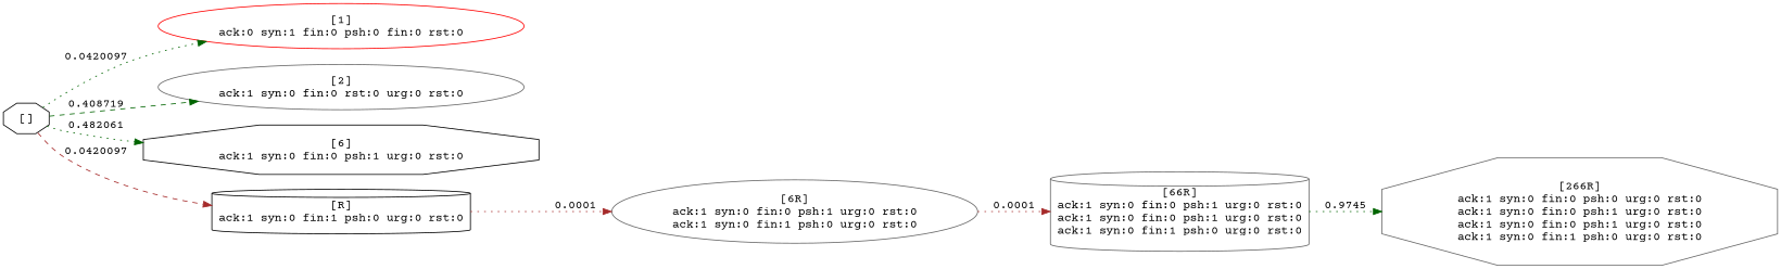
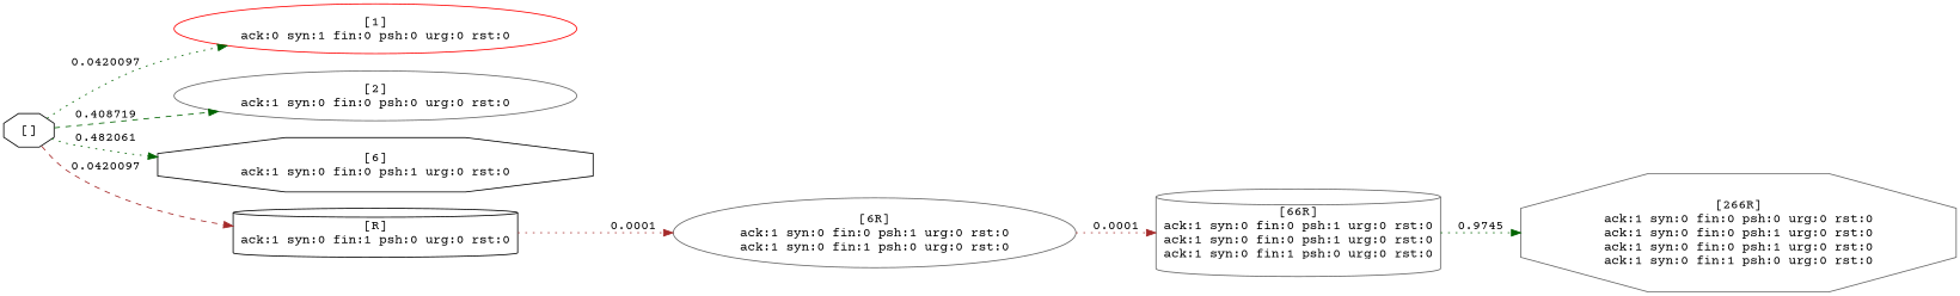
  digraph {
    fontname="Courier Prime"
    rankdir=LR
    node [color=gray40 fontname="Courier Prime" shape=octagon]
    edge [color=darkgreen fontname="Courier Prime" style=dotted]
    n1 [color=black label="[]\n"]
-   n2 [color=red label="[1]\nack:0 syn:1 fin:0 psh:0 fin:0 rst:0\n" shape=ellipse]
-   n3 [label="[2]\nack:1 syn:0 fin:0 rst:0 urg:0 rst:0\n" shape=ellipse]
+   n2 [color=red label="[1]\nack:0 syn:1 fin:0 psh:0 urg:0 rst:0\n" shape=ellipse]
+   n3 [label="[2]\nack:1 syn:0 fin:0 psh:0 urg:0 rst:0\n" shape=ellipse]
    n4 [color=black label="[6]\nack:1 syn:0 fin:0 psh:1 urg:0 rst:0\n"]
    n5 [color=black label="[R]\nack:1 syn:0 fin:1 psh:0 urg:0 rst:0\n" shape=cylinder]
    n6 [label="[6R]\nack:1 syn:0 fin:0 psh:1 urg:0 rst:0\nack:1 syn:0 fin:1 psh:0 urg:0 rst:0\n" shape=ellipse]
    n7 [label="[66R]\nack:1 syn:0 fin:0 psh:1 urg:0 rst:0\nack:1 syn:0 fin:0 psh:1 urg:0 rst:0\nack:1 syn:0 fin:1 psh:0 urg:0 rst:0\n" shape=cylinder]
    n8 [label="[266R]\nack:1 syn:0 fin:0 psh:0 urg:0 rst:0\nack:1 syn:0 fin:0 psh:1 urg:0 rst:0\nack:1 syn:0 fin:0 psh:1 urg:0 rst:0\nack:1 syn:0 fin:1 psh:0 urg:0 rst:0\n"]
    n1 -> n2 [label=0.0420097]
    n1 -> n3 [label=0.408719 style=dashed]
    n1 -> n4 [label=0.482061]
    n1 -> n5 [color=brown label=0.0420097 style=dashed]
    n5 -> n6 [color=brown label=0.0001]
    n6 -> n7 [color=brown label=0.0001]
    n7 -> n8 [label=0.9745]
  }
